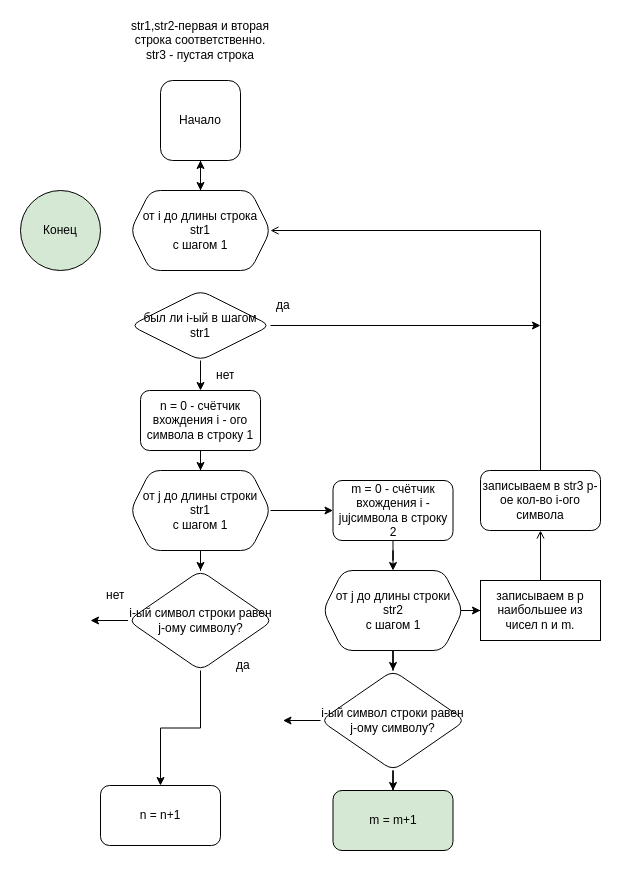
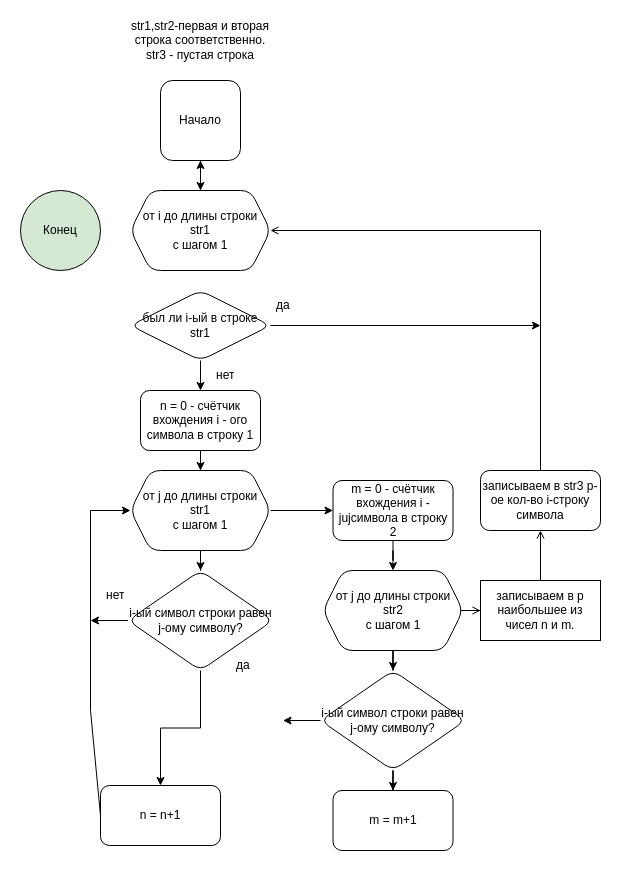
  <mxCell id="0" />
  <mxCell id="1" parent="0" />
  <mxCell id="2" value="&lt;div&gt;str1,str2-первая и вторая строка соответственно.&lt;/div&gt;&lt;div&gt;str3 - пустая строка&lt;br&gt;&lt;/div&gt;" style="text;html=1;strokeColor=none;fillColor=none;align=center;verticalAlign=middle;whiteSpace=wrap;rounded=0;" parent="1" vertex="1"><mxGeometry x="115" y="20" width="170" height="40" as="geometry" /></mxCell>
  <mxCell id="3" value="" style="edgeStyle=orthogonalEdgeStyle;rounded=0;orthogonalLoop=1;jettySize=auto;html=1;" parent="1" source="4" edge="1"><mxGeometry relative="1" as="geometry"><mxPoint x="200" y="190" as="targetPoint" /></mxGeometry></mxCell>
  <mxCell id="4" value="Начало" style="whiteSpace=wrap;html=1;aspect=fixed;rounded=1;" parent="1" vertex="1"><mxGeometry x="160" y="80" width="80" height="80" as="geometry" /></mxCell>
  <mxCell id="5" value="" style="edgeStyle=orthogonalEdgeStyle;rounded=0;orthogonalLoop=1;jettySize=auto;html=1;" edge="1" parent="1" source="6" target="4"><mxGeometry relative="1" as="geometry" /></mxCell>
- <mxCell id="6" value="&lt;div&gt;от i до длины строка &lt;br&gt;&lt;/div&gt;&lt;div&gt;str1&lt;/div&gt;с шагом 1" style="shape=hexagon;perimeter=hexagonPerimeter2;whiteSpace=wrap;html=1;fixedSize=1;rounded=1;" vertex="1" parent="1"><mxGeometry x="130" y="190" width="140" height="80" as="geometry" /></mxCell>
+ <mxCell id="6" value="&lt;div&gt;от i до длины строки &lt;br&gt;&lt;/div&gt;&lt;div&gt;str1&lt;/div&gt;с шагом 1" style="shape=hexagon;perimeter=hexagonPerimeter2;whiteSpace=wrap;html=1;fixedSize=1;rounded=1;" vertex="1" parent="1"><mxGeometry x="130" y="190" width="140" height="80" as="geometry" /></mxCell>
  <mxCell id="7" value="" style="edgeStyle=orthogonalEdgeStyle;rounded=0;orthogonalLoop=1;jettySize=auto;html=1;" edge="1" parent="1" source="8" target="10"><mxGeometry relative="1" as="geometry" /></mxCell>
- <mxCell id="8" value="&lt;div&gt;был ли i-ый в шагом&lt;/div&gt;&lt;div&gt;str1&lt;br&gt;&lt;/div&gt;" style="rhombus;whiteSpace=wrap;html=1;rounded=1;" vertex="1" parent="1"><mxGeometry x="130" y="290" width="140" height="70" as="geometry" /></mxCell>
+ <mxCell id="8" value="&lt;div&gt;был ли i-ый в строке&lt;/div&gt;&lt;div&gt;str1&lt;br&gt;&lt;/div&gt;" style="rhombus;whiteSpace=wrap;html=1;rounded=1;" vertex="1" parent="1"><mxGeometry x="130" y="290" width="140" height="70" as="geometry" /></mxCell>
  <mxCell id="9" value="" style="edgeStyle=orthogonalEdgeStyle;rounded=0;orthogonalLoop=1;jettySize=auto;html=1;" edge="1" parent="1" source="10" target="13"><mxGeometry relative="1" as="geometry" /></mxCell>
  <mxCell id="10" value="n = 0 - счётчик вхождения i - ого символа в строку 1" style="whiteSpace=wrap;html=1;rounded=1;" vertex="1" parent="1"><mxGeometry x="140" y="390" width="120" height="60" as="geometry" /></mxCell>
  <mxCell id="11" value="" style="edgeStyle=orthogonalEdgeStyle;rounded=0;orthogonalLoop=1;jettySize=auto;html=1;" edge="1" parent="1" source="13" target="15"><mxGeometry relative="1" as="geometry" /></mxCell>
  <mxCell id="12" value="" style="edgeStyle=orthogonalEdgeStyle;rounded=0;orthogonalLoop=1;jettySize=auto;html=1;" edge="1" parent="1" source="13" target="17"><mxGeometry relative="1" as="geometry" /></mxCell>
  <mxCell id="13" value="&lt;div&gt;от j до длины строки &lt;br&gt;&lt;/div&gt;&lt;div&gt;str1&lt;/div&gt;с шагом 1" style="shape=hexagon;perimeter=hexagonPerimeter2;whiteSpace=wrap;html=1;fixedSize=1;rounded=1;" vertex="1" parent="1"><mxGeometry x="130" y="470" width="140" height="80" as="geometry" /></mxCell>
  <mxCell id="14" value="" style="edgeStyle=orthogonalEdgeStyle;rounded=0;orthogonalLoop=1;jettySize=auto;html=1;" edge="1" parent="1" source="15" target="23"><mxGeometry relative="1" as="geometry" /></mxCell>
  <mxCell id="15" value="i-ый символ строки равен j-ому символу?" style="rhombus;whiteSpace=wrap;html=1;rounded=1;" vertex="1" parent="1"><mxGeometry x="127.5" y="570" width="145" height="100" as="geometry" /></mxCell>
  <mxCell id="16" value="" style="edgeStyle=orthogonalEdgeStyle;rounded=0;orthogonalLoop=1;jettySize=auto;html=1;" edge="1" parent="1" source="17" target="20"><mxGeometry relative="1" as="geometry" /></mxCell>
  <mxCell id="17" value="m = 0 - счётчик вхождения i - jujсимвола в строку 2 " style="whiteSpace=wrap;html=1;rounded=1;" vertex="1" parent="1"><mxGeometry x="332.5" y="480" width="120" height="60" as="geometry" /></mxCell>
  <mxCell id="18" value="" style="edgeStyle=orthogonalEdgeStyle;rounded=0;orthogonalLoop=1;jettySize=auto;html=1;" edge="1" parent="1" source="20" target="22"><mxGeometry relative="1" as="geometry" /></mxCell>
- <mxCell id="19" value="" style="edgeStyle=orthogonalEdgeStyle;rounded=0;orthogonalLoop=1;jettySize=auto;html=1;" edge="1" parent="1" source="20" target="33"><mxGeometry relative="1" as="geometry" /></mxCell>
+ <mxCell id="19" value="" style="edgeStyle=orthogonalEdgeStyle;rounded=0;orthogonalLoop=1;jettySize=auto;html=1;endArrow=open;" edge="1" parent="1" source="20" target="33"><mxGeometry relative="1" as="geometry" /></mxCell>
  <mxCell id="20" value="&lt;div&gt;от j до длины строки &lt;br&gt;&lt;/div&gt;&lt;div&gt;str2&lt;/div&gt;с шагом 1" style="shape=hexagon;perimeter=hexagonPerimeter2;whiteSpace=wrap;html=1;fixedSize=1;rounded=1;" vertex="1" parent="1"><mxGeometry x="322.5" y="570" width="140" height="80" as="geometry" /></mxCell>
  <mxCell id="21" value="" style="edgeStyle=orthogonalEdgeStyle;rounded=0;orthogonalLoop=1;jettySize=auto;html=1;" edge="1" parent="1" source="22" target="24"><mxGeometry relative="1" as="geometry" /></mxCell>
  <mxCell id="22" value="i-ый символ строки равен j-ому символу?" style="rhombus;whiteSpace=wrap;html=1;rounded=1;" vertex="1" parent="1"><mxGeometry x="320" y="670" width="145" height="100" as="geometry" /></mxCell>
  <mxCell id="23" value="n = n+1" style="rounded=1;whiteSpace=wrap;html=1;" vertex="1" parent="1"><mxGeometry x="100" y="785" width="120" height="60" as="geometry" /></mxCell>
- <mxCell id="24" value="m = m+1" style="rounded=1;whiteSpace=wrap;html=1;fillColor=#d5e8d4;" vertex="1" parent="1"><mxGeometry x="332.5" y="790" width="120" height="60" as="geometry" /></mxCell>
+ <mxCell id="24" value="m = m+1" style="rounded=1;whiteSpace=wrap;html=1;" vertex="1" parent="1"><mxGeometry x="332.5" y="790" width="120" height="60" as="geometry" /></mxCell>
  <mxCell id="25" value="нет" style="text;strokeColor=none;fillColor=none;align=left;verticalAlign=middle;spacingLeft=4;spacingRight=4;overflow=hidden;points=[[0,0.5],[1,0.5]];portConstraint=eastwest;rotatable=0;whiteSpace=wrap;html=1;" vertex="1" parent="1"><mxGeometry x="210" y="360" width="40" height="30" as="geometry" /></mxCell>
+ <mxCell id="26" value="" style="endArrow=classic;html=1;rounded=0;exitX=0;exitY=0.5;exitDx=0;exitDy=0;entryX=0;entryY=0.5;entryDx=0;entryDy=0;" edge="1" parent="1" source="23" target="13"><mxGeometry width="50" height="50" relative="1" as="geometry"><mxPoint x="0" y="710" as="sourcePoint" /><mxPoint x="50" y="660" as="targetPoint" /><Array as="points"><mxPoint x="90" y="710" /><mxPoint x="90" y="510" /></Array></mxGeometry></mxCell>
  <mxCell id="27" value="" style="endArrow=classic;html=1;rounded=0;exitX=0;exitY=0.5;exitDx=0;exitDy=0;" edge="1" parent="1" source="15"><mxGeometry width="50" height="50" relative="1" as="geometry"><mxPoint x="-10" y="660" as="sourcePoint" /><mxPoint x="90" y="620" as="targetPoint" /></mxGeometry></mxCell>
  <mxCell id="28" value="нет" style="text;strokeColor=none;fillColor=none;align=left;verticalAlign=middle;spacingLeft=4;spacingRight=4;overflow=hidden;points=[[0,0.5],[1,0.5]];portConstraint=eastwest;rotatable=0;whiteSpace=wrap;html=1;" vertex="1" parent="1"><mxGeometry x="100" y="580" width="80" height="30" as="geometry" /></mxCell>
  <mxCell id="29" value="да" style="text;strokeColor=none;fillColor=none;align=left;verticalAlign=middle;spacingLeft=4;spacingRight=4;overflow=hidden;points=[[0,0.5],[1,0.5]];portConstraint=eastwest;rotatable=0;whiteSpace=wrap;html=1;" vertex="1" parent="1"><mxGeometry x="230" y="650" width="80" height="30" as="geometry" /></mxCell>
  <mxCell id="30" value="" style="endArrow=classic;html=1;rounded=0;exitX=0;exitY=0.5;exitDx=0;exitDy=0;" edge="1" parent="1" source="22"><mxGeometry width="50" height="50" relative="1" as="geometry"><mxPoint x="320.5" y="720" as="sourcePoint" /><mxPoint x="282.5" y="720" as="targetPoint" /></mxGeometry></mxCell>
- <mxCell id="31" value="записываем в str3 p-ое кол-во i-ого символа" style="whiteSpace=wrap;html=1;rounded=1;" vertex="1" parent="1"><mxGeometry x="480" y="470" width="120" height="60" as="geometry" /></mxCell>
+ <mxCell id="31" value="записываем в str3 p-ое кол-во i-строку символа" style="whiteSpace=wrap;html=1;rounded=1;" vertex="1" parent="1"><mxGeometry x="480" y="470" width="120" height="60" as="geometry" /></mxCell>
  <mxCell id="32" value="" style="edgeStyle=orthogonalEdgeStyle;rounded=0;orthogonalLoop=1;jettySize=auto;html=1;endArrow=open;" edge="1" parent="1" source="33" target="31"><mxGeometry relative="1" as="geometry" /></mxCell>
  <mxCell id="33" value="записываем в p наибольшее из чисел n и m." style="whiteSpace=wrap;html=1;rounded=0;" vertex="1" parent="1"><mxGeometry x="480" y="580" width="120" height="60" as="geometry" /></mxCell>
  <mxCell id="34" value="" style="endArrow=open;html=1;rounded=0;exitX=0.5;exitY=0;exitDx=0;exitDy=0;entryX=1;entryY=0.5;entryDx=0;entryDy=0;" edge="1" parent="1" source="31" target="6"><mxGeometry width="50" height="50" relative="1" as="geometry"><mxPoint x="490" y="300" as="sourcePoint" /><mxPoint x="540" y="250" as="targetPoint" /><Array as="points"><mxPoint x="540" y="230" /></Array></mxGeometry></mxCell>
  <mxCell id="35" value="" style="endArrow=classic;html=1;rounded=0;exitX=1;exitY=0.5;exitDx=0;exitDy=0;" edge="1" parent="1" source="8"><mxGeometry width="50" height="50" relative="1" as="geometry"><mxPoint x="410" y="340" as="sourcePoint" /><mxPoint x="540" y="325" as="targetPoint" /></mxGeometry></mxCell>
  <mxCell id="36" value="да" style="text;strokeColor=none;fillColor=none;align=left;verticalAlign=middle;spacingLeft=4;spacingRight=4;overflow=hidden;points=[[0,0.5],[1,0.5]];portConstraint=eastwest;rotatable=0;whiteSpace=wrap;html=1;" vertex="1" parent="1"><mxGeometry x="270" y="290" width="80" height="30" as="geometry" /></mxCell>
  <mxCell id="37" value="Конец" style="ellipse;whiteSpace=wrap;html=1;rounded=1;fillColor=#d5e8d4;" vertex="1" parent="1"><mxGeometry x="20" y="190" width="80" height="80" as="geometry" /></mxCell>
